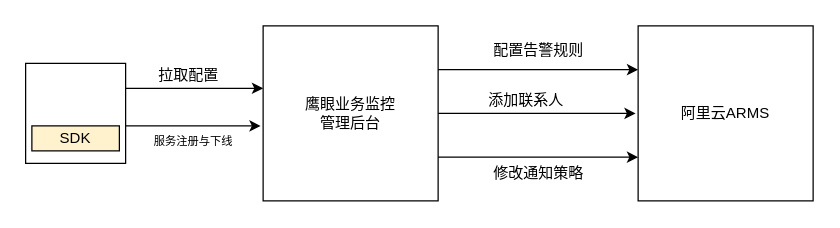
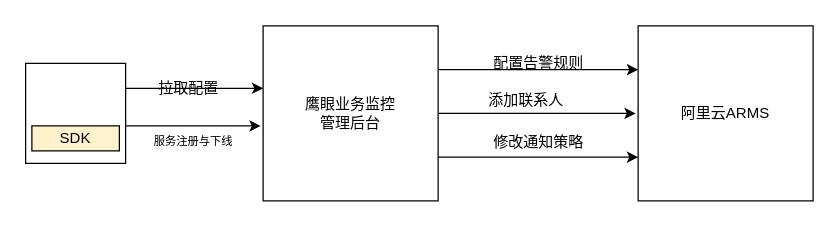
  <mxCell id="0" />
  <mxCell id="1" parent="0" />
  <mxCell id="2" value="" style="whiteSpace=wrap;html=1;aspect=fixed;" parent="1" vertex="1"><mxGeometry x="20" y="50" width="80" height="80" as="geometry" /></mxCell>
  <mxCell id="3" value="SDK" style="rounded=0;whiteSpace=wrap;html=1;fillColor=#fff2cc;" vertex="1" parent="1"><mxGeometry x="25" y="100" width="70" height="20" as="geometry" /></mxCell>
  <mxCell id="4" value="鹰眼业务监控&lt;br&gt;管理后台" style="whiteSpace=wrap;html=1;aspect=fixed;" vertex="1" parent="1"><mxGeometry x="210" y="20" width="140" height="140" as="geometry" /></mxCell>
  <mxCell id="5" value="" style="endArrow=classic;html=1;entryX=0;entryY=0.357;entryDx=0;entryDy=0;entryPerimeter=0;" edge="1" parent="1" target="4"><mxGeometry width="50" height="50" relative="1" as="geometry"><mxPoint x="100" y="70" as="sourcePoint" /><mxPoint x="250" y="40" as="targetPoint" /></mxGeometry></mxCell>
- <mxCell id="6" value="&lt;font style=&quot;font-size: 12px&quot;&gt;拉取配置&lt;/font&gt;" style="text;html=1;resizable=0;autosize=1;align=center;verticalAlign=middle;points=[];fillColor=none;strokeColor=none;rounded=0;" vertex="1" parent="1"><mxGeometry x="120" y="50" width="60" height="20" as="geometry" /></mxCell>
+ <mxCell id="6" value="&lt;font style=&quot;font-size: 12px&quot;&gt;拉取配置&lt;/font&gt;" style="text;html=1;resizable=0;autosize=1;align=center;verticalAlign=middle;points=[];fillColor=none;strokeColor=none;rounded=0;" vertex="1" parent="1"><mxGeometry x="120" y="60" width="60" height="20" as="geometry" /></mxCell>
  <mxCell id="7" value="" style="endArrow=classic;html=1;" edge="1" parent="1"><mxGeometry width="50" height="50" relative="1" as="geometry"><mxPoint x="100" y="100" as="sourcePoint" /><mxPoint x="208" y="100" as="targetPoint" /></mxGeometry></mxCell>
  <mxCell id="8" value="&lt;font style=&quot;font-size: 9px&quot;&gt;服务注册与下线&lt;/font&gt;" style="text;html=1;resizable=0;autosize=1;align=center;verticalAlign=middle;points=[];fillColor=none;strokeColor=none;rounded=0;fontSize=9;" vertex="1" parent="1"><mxGeometry x="104" y="103" width="100" height="20" as="geometry" /></mxCell>
  <mxCell id="9" value="阿里云ARMS" style="whiteSpace=wrap;html=1;aspect=fixed;" vertex="1" parent="1"><mxGeometry x="510" y="20" width="140" height="140" as="geometry" /></mxCell>
  <mxCell id="10" value="" style="endArrow=classic;html=1;exitX=1;exitY=0.25;exitDx=0;exitDy=0;entryX=0;entryY=0.25;entryDx=0;entryDy=0;" edge="1" parent="1" source="4" target="9"><mxGeometry width="50" height="50" relative="1" as="geometry"><mxPoint x="360" y="80" as="sourcePoint" /><mxPoint x="410" y="30" as="targetPoint" /></mxGeometry></mxCell>
- <mxCell id="11" value="配置告警规则" style="text;html=1;resizable=0;autosize=1;align=center;verticalAlign=middle;points=[];fillColor=none;strokeColor=none;rounded=0;" vertex="1" parent="1"><mxGeometry x="385" y="30" width="90" height="20" as="geometry" /></mxCell>
+ <mxCell id="11" value="配置告警规则" style="text;html=1;resizable=0;autosize=1;align=center;verticalAlign=middle;points=[];fillColor=none;strokeColor=none;rounded=0;" vertex="1" parent="1"><mxGeometry x="385" y="40" width="90" height="20" as="geometry" /></mxCell>
  <mxCell id="12" value="添加联系人" style="text;html=1;resizable=0;autosize=1;align=center;verticalAlign=middle;points=[];fillColor=none;strokeColor=none;rounded=0;" vertex="1" parent="1"><mxGeometry x="380" y="70" width="80" height="20" as="geometry" /></mxCell>
  <mxCell id="13" value="" style="endArrow=classic;html=1;exitX=1;exitY=0.5;exitDx=0;exitDy=0;" edge="1" parent="1" source="4"><mxGeometry width="50" height="50" relative="1" as="geometry"><mxPoint x="350" y="140" as="sourcePoint" /><mxPoint x="508" y="90" as="targetPoint" /></mxGeometry></mxCell>
  <mxCell id="14" value="" style="endArrow=classic;html=1;exitX=1;exitY=0.75;exitDx=0;exitDy=0;entryX=0;entryY=0.75;entryDx=0;entryDy=0;" edge="1" parent="1" source="4" target="9"><mxGeometry width="50" height="50" relative="1" as="geometry"><mxPoint x="360" y="160" as="sourcePoint" /><mxPoint x="410" y="110" as="targetPoint" /></mxGeometry></mxCell>
- <mxCell id="15" value="修改通知策略" style="text;html=1;resizable=0;autosize=1;align=center;verticalAlign=middle;points=[];fillColor=none;strokeColor=none;rounded=0;" vertex="1" parent="1"><mxGeometry x="385" y="128" width="90" height="20" as="geometry" /></mxCell>
+ <mxCell id="15" value="修改通知策略" style="text;html=1;resizable=0;autosize=1;align=center;verticalAlign=middle;points=[];fillColor=none;strokeColor=none;rounded=0;" vertex="1" parent="1"><mxGeometry x="385" y="103" width="90" height="20" as="geometry" /></mxCell>
